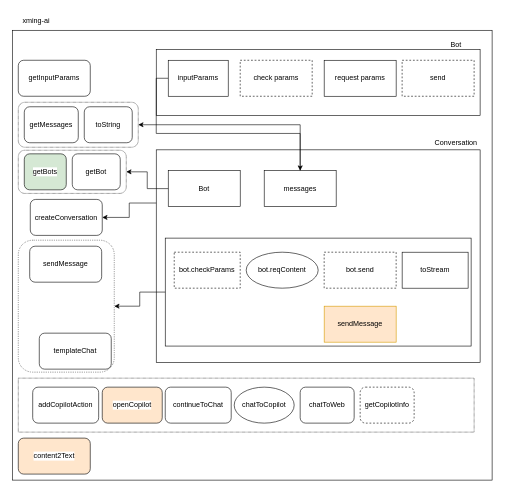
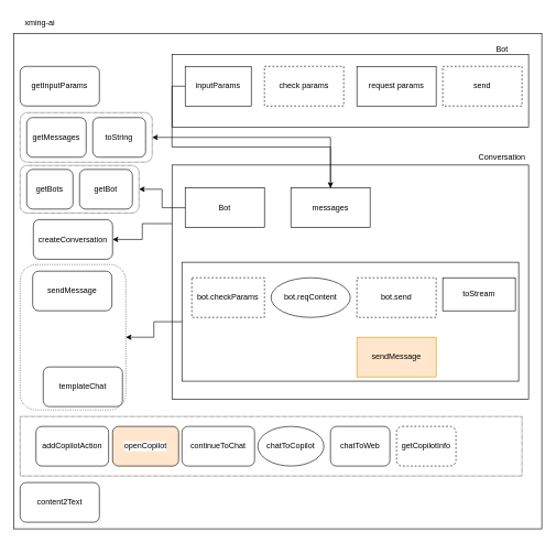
  <mxCell id="0" />
  <mxCell id="1" parent="0" />
  <mxCell id="2" value="" style="rounded=0;whiteSpace=wrap;html=1;" vertex="1" parent="1"><mxGeometry x="20" y="50" width="800" height="750" as="geometry" /></mxCell>
  <mxCell id="3" value="" style="group" vertex="1" connectable="0" parent="1"><mxGeometry x="260" y="220" width="540" height="384" as="geometry" /></mxCell>
  <mxCell id="4" value="" style="rounded=0;whiteSpace=wrap;html=1;" vertex="1" parent="3"><mxGeometry y="29.35" width="540" height="354.65" as="geometry" /></mxCell>
  <mxCell id="5" value="Conversation" style="text;html=1;align=center;verticalAlign=middle;whiteSpace=wrap;rounded=0;" vertex="1" parent="3"><mxGeometry x="470" width="60" height="36.688" as="geometry" /></mxCell>
  <mxCell id="6" value="" style="rounded=0;whiteSpace=wrap;html=1;" vertex="1" parent="3"><mxGeometry x="15" y="176.5" width="510" height="180" as="geometry" /></mxCell>
  <mxCell id="7" value="bot.checkParams" style="rounded=0;whiteSpace=wrap;html=1;dashed=1;" vertex="1" parent="3"><mxGeometry x="30" y="200.0" width="110" height="60" as="geometry" /></mxCell>
  <mxCell id="8" value="bot.reqContent" style="ellipse;whiteSpace=wrap;html=1;" vertex="1" parent="3"><mxGeometry x="150" y="200.0" width="120" height="60" as="geometry" /></mxCell>
  <mxCell id="9" value="sendMessage" style="rounded=0;whiteSpace=wrap;html=1;fillColor=#ffe6cc;strokeColor=#d79b00;" vertex="1" parent="3"><mxGeometry x="280" y="290" width="120" height="60" as="geometry" /></mxCell>
  <mxCell id="10" value="bot.send" style="rounded=0;whiteSpace=wrap;html=1;dashed=1;" vertex="1" parent="3"><mxGeometry x="280" y="200.0" width="120" height="60" as="geometry" /></mxCell>
- <mxCell id="11" value="toStream" style="rounded=0;whiteSpace=wrap;html=1;" vertex="1" parent="3"><mxGeometry x="410" y="200.0" width="110" height="60" as="geometry" /></mxCell>
+ <mxCell id="11" value="toStream" style="rounded=0;whiteSpace=wrap;html=1;" vertex="1" parent="3"><mxGeometry x="410" y="200.0" width="110" height="50" as="geometry" /></mxCell>
  <mxCell id="12" value="Bot" style="rounded=0;whiteSpace=wrap;html=1;" vertex="1" parent="3"><mxGeometry x="20" y="64" width="120" height="60" as="geometry" /></mxCell>
  <mxCell id="13" value="messages" style="rounded=0;whiteSpace=wrap;html=1;" vertex="1" parent="3"><mxGeometry x="180" y="64" width="120" height="60" as="geometry" /></mxCell>
  <mxCell id="14" value="" style="group" vertex="1" connectable="0" parent="1"><mxGeometry x="260" y="60" width="540" height="132" as="geometry" /></mxCell>
  <mxCell id="15" value="" style="rounded=0;whiteSpace=wrap;html=1;" vertex="1" parent="14"><mxGeometry y="22" width="540" height="110" as="geometry" /></mxCell>
  <mxCell id="16" value="Bot" style="text;html=1;align=center;verticalAlign=middle;whiteSpace=wrap;rounded=0;" vertex="1" parent="14"><mxGeometry x="470" width="60" height="30" as="geometry" /></mxCell>
  <mxCell id="17" value="" style="rounded=0;whiteSpace=wrap;html=1;dashed=1;dashPattern=1 1;" vertex="1" parent="1"><mxGeometry x="30" y="630" width="760" height="90" as="geometry" /></mxCell>
  <mxCell id="18" value="getInputParams" style="rounded=1;whiteSpace=wrap;fontColor=default;labelBackgroundColor=default;" vertex="1" parent="1"><mxGeometry x="30" y="100" width="120" height="60" as="geometry" /></mxCell>
  <mxCell id="19" value="addCopilotAction" style="rounded=1;whiteSpace=wrap;fontColor=default;labelBackgroundColor=default;" vertex="1" parent="1"><mxGeometry x="54" y="645" width="110" height="60" as="geometry" /></mxCell>
  <mxCell id="20" value="openCopilot" style="rounded=1;whiteSpace=wrap;fontColor=default;labelBackgroundColor=default;fillColor=#ffe6cc;" vertex="1" parent="1"><mxGeometry x="170" y="645" width="100" height="60" as="geometry" /></mxCell>
  <mxCell id="21" value="continueToChat" style="rounded=1;whiteSpace=wrap;fontColor=default;labelBackgroundColor=default;" vertex="1" parent="1"><mxGeometry x="275" y="645" width="110" height="60" as="geometry" /></mxCell>
  <mxCell id="22" value="chatToCopilot" style="ellipse;whiteSpace=wrap;fontColor=default;labelBackgroundColor=default;" vertex="1" parent="1"><mxGeometry x="390" y="645" width="100" height="60" as="geometry" /></mxCell>
  <mxCell id="23" value="chatToWeb" style="rounded=1;whiteSpace=wrap;fontColor=default;labelBackgroundColor=default;" vertex="1" parent="1"><mxGeometry x="500" y="645" width="90" height="60" as="geometry" /></mxCell>
- <mxCell id="24" value="content2Text" style="rounded=1;whiteSpace=wrap;fontColor=default;labelBackgroundColor=default;fillColor=#ffe6cc;" vertex="1" parent="1"><mxGeometry x="30" y="730" width="120" height="60" as="geometry" /></mxCell>
+ <mxCell id="24" value="content2Text" style="rounded=1;whiteSpace=wrap;fontColor=default;labelBackgroundColor=default;" vertex="1" parent="1"><mxGeometry x="30" y="730" width="120" height="60" as="geometry" /></mxCell>
  <mxCell id="25" style="edgeStyle=orthogonalEdgeStyle;rounded=0;orthogonalLoop=1;jettySize=auto;html=1;exitX=0;exitY=0.5;exitDx=0;exitDy=0;" edge="1" parent="1" source="26" target="13"><mxGeometry relative="1" as="geometry" /></mxCell>
  <mxCell id="26" value="inputParams" style="rounded=0;whiteSpace=wrap;html=1;" vertex="1" parent="1"><mxGeometry x="280" y="100" width="100" height="60" as="geometry" /></mxCell>
  <mxCell id="27" value="check params" style="rounded=0;whiteSpace=wrap;html=1;dashed=1;" vertex="1" parent="1"><mxGeometry x="400" y="100" width="120" height="60" as="geometry" /></mxCell>
  <mxCell id="28" value="request params" style="rounded=0;whiteSpace=wrap;html=1;" vertex="1" parent="1"><mxGeometry x="540" y="100" width="120" height="60" as="geometry" /></mxCell>
  <mxCell id="29" value="send" style="rounded=0;whiteSpace=wrap;html=1;dashed=1;" vertex="1" parent="1"><mxGeometry x="670" y="100" width="120" height="60" as="geometry" /></mxCell>
  <mxCell id="30" style="edgeStyle=orthogonalEdgeStyle;rounded=0;orthogonalLoop=1;jettySize=auto;html=1;exitX=0.5;exitY=0;exitDx=0;exitDy=0;entryX=1;entryY=0.5;entryDx=0;entryDy=0;" edge="1" parent="1" source="13" target="34"><mxGeometry relative="1" as="geometry" /></mxCell>
  <mxCell id="31" style="edgeStyle=orthogonalEdgeStyle;rounded=0;orthogonalLoop=1;jettySize=auto;html=1;exitX=0;exitY=0.5;exitDx=0;exitDy=0;entryX=1;entryY=0.5;entryDx=0;entryDy=0;" edge="1" parent="1" source="6" target="41"><mxGeometry relative="1" as="geometry" /></mxCell>
  <mxCell id="32" value="getCopilotInfo" style="rounded=1;whiteSpace=wrap;fontColor=default;labelBackgroundColor=default;dashed=1;" vertex="1" parent="1"><mxGeometry x="600" y="645" width="90" height="60" as="geometry" /></mxCell>
  <mxCell id="33" value="" style="group" vertex="1" connectable="0" parent="1"><mxGeometry x="30" y="170" width="200" height="75" as="geometry" /></mxCell>
  <mxCell id="34" value="" style="rounded=1;whiteSpace=wrap;html=1;fillColor=none;dashed=1;dashPattern=1 1;" vertex="1" parent="33"><mxGeometry width="200" height="75" as="geometry" /></mxCell>
  <mxCell id="35" value="getMessages" style="rounded=1;whiteSpace=wrap;fontColor=default;labelBackgroundColor=default;" vertex="1" parent="33"><mxGeometry x="10" y="7.5" width="90" height="60" as="geometry" /></mxCell>
  <mxCell id="36" value="toString" style="rounded=1;whiteSpace=wrap;fontColor=default;labelBackgroundColor=default;" vertex="1" parent="33"><mxGeometry x="110" y="7.5" width="80" height="60" as="geometry" /></mxCell>
  <mxCell id="37" value="" style="group;dashed=1;dashPattern=1 1;" vertex="1" connectable="0" parent="1"><mxGeometry x="30" y="250" width="180" height="72" as="geometry" /></mxCell>
  <mxCell id="38" value="" style="rounded=1;whiteSpace=wrap;html=1;fillColor=none;dashed=1;dashPattern=1 1;" vertex="1" parent="37"><mxGeometry width="180" height="72" as="geometry" /></mxCell>
- <mxCell id="39" value="getBots" style="rounded=1;whiteSpace=wrap;fontColor=default;labelBackgroundColor=default;fillColor=#d5e8d4;" vertex="1" parent="37"><mxGeometry x="10" y="6" width="70" height="60" as="geometry" /></mxCell>
+ <mxCell id="39" value="getBots" style="rounded=1;whiteSpace=wrap;fontColor=default;labelBackgroundColor=default;" vertex="1" parent="37"><mxGeometry x="10" y="6" width="70" height="60" as="geometry" /></mxCell>
  <mxCell id="40" value="getBot" style="rounded=1;whiteSpace=wrap;fontColor=default;labelBackgroundColor=default;" vertex="1" parent="37"><mxGeometry x="90" y="6" width="80" height="60" as="geometry" /></mxCell>
  <mxCell id="41" value="" style="rounded=1;whiteSpace=wrap;html=1;fillColor=default;dashed=1;dashPattern=1 2;" vertex="1" parent="1"><mxGeometry x="30" y="400" width="160" height="220" as="geometry" /></mxCell>
  <mxCell id="42" value="createConversation" style="rounded=1;whiteSpace=wrap;fontColor=default;labelBackgroundColor=default;" vertex="1" parent="1"><mxGeometry x="50" y="332" width="120" height="60" as="geometry" /></mxCell>
  <mxCell id="43" value="templateChat" style="rounded=1;whiteSpace=wrap;fontColor=default;labelBackgroundColor=default;" vertex="1" parent="1"><mxGeometry x="65" y="555" width="120" height="60" as="geometry" /></mxCell>
  <mxCell id="44" value="sendMessage" style="rounded=1;whiteSpace=wrap;fontColor=default;labelBackgroundColor=default;" vertex="1" parent="1"><mxGeometry x="49" y="410" width="120" height="60" as="geometry" /></mxCell>
  <mxCell id="45" style="edgeStyle=orthogonalEdgeStyle;rounded=0;orthogonalLoop=1;jettySize=auto;html=1;exitX=0;exitY=0.5;exitDx=0;exitDy=0;entryX=1;entryY=0.5;entryDx=0;entryDy=0;" edge="1" parent="1" source="12" target="38"><mxGeometry relative="1" as="geometry" /></mxCell>
  <mxCell id="46" style="edgeStyle=orthogonalEdgeStyle;rounded=0;orthogonalLoop=1;jettySize=auto;html=1;exitX=0;exitY=0.25;exitDx=0;exitDy=0;entryX=1;entryY=0.5;entryDx=0;entryDy=0;" edge="1" parent="1" source="4" target="42"><mxGeometry relative="1" as="geometry" /></mxCell>
  <mxCell id="47" value="xming-ai" style="text;html=1;align=center;verticalAlign=middle;whiteSpace=wrap;rounded=0;" vertex="1" parent="1"><mxGeometry x="30" y="20" width="60" height="30" as="geometry" /></mxCell>
